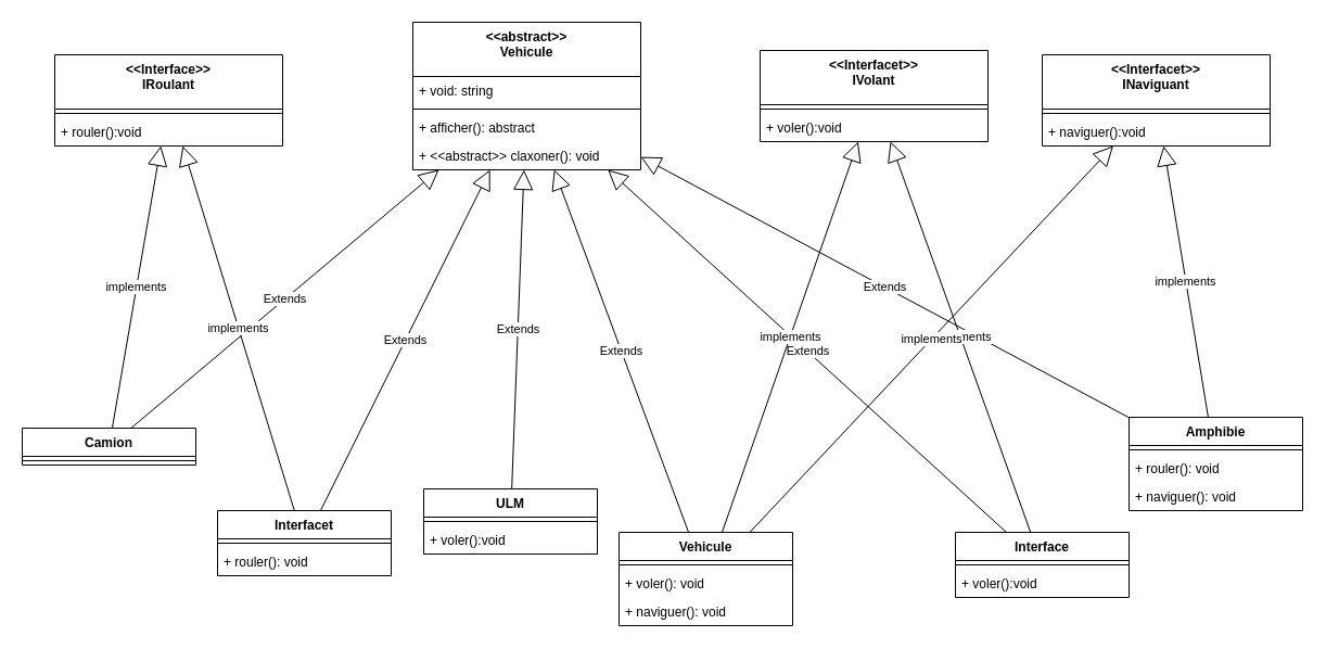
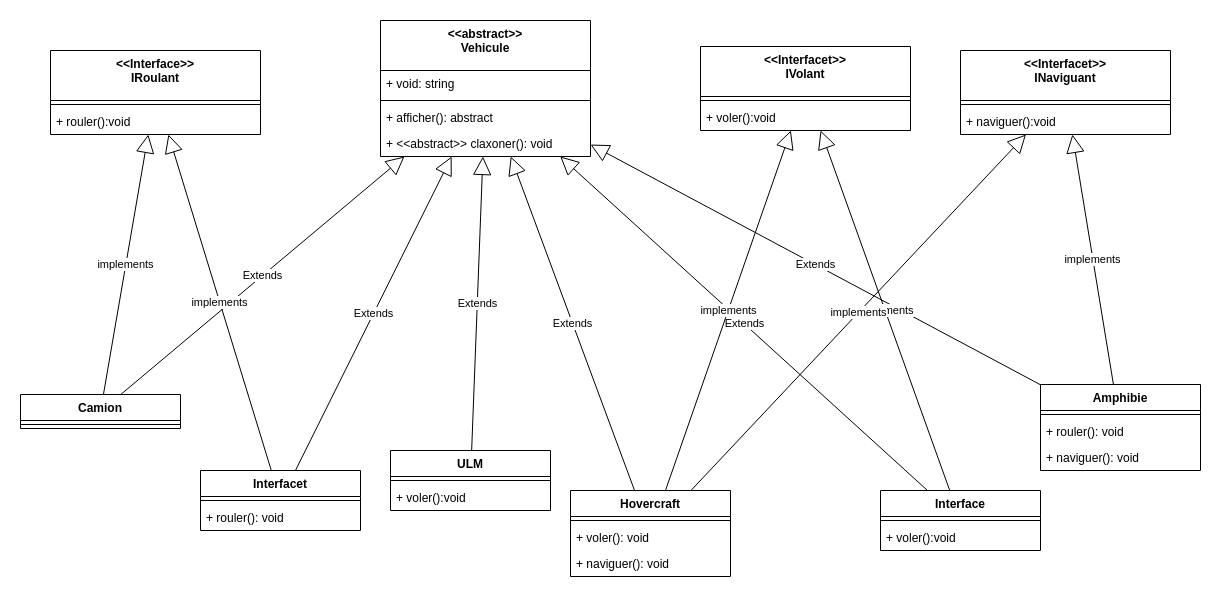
  <mxCell id="0" />
  <mxCell id="1" parent="0" />
  <mxCell id="2" value="Amphibie" style="swimlane;fontStyle=1;align=center;verticalAlign=top;childLayout=stackLayout;horizontal=1;startSize=26;horizontalStack=0;resizeParent=1;resizeParentMax=0;resizeLast=0;collapsible=1;marginBottom=0;" vertex="1" parent="1"><mxGeometry x="1040" y="384" width="160" height="86" as="geometry" /></mxCell>
  <mxCell id="3" value="" style="line;strokeWidth=1;fillColor=none;align=left;verticalAlign=middle;spacingTop=-1;spacingLeft=3;spacingRight=3;rotatable=0;labelPosition=right;points=[];portConstraint=eastwest;strokeColor=inherit;" vertex="1" parent="2"><mxGeometry y="26" width="160" height="8" as="geometry" /></mxCell>
  <mxCell id="4" value="+ rouler(): void" style="text;strokeColor=none;fillColor=none;align=left;verticalAlign=top;spacingLeft=4;spacingRight=4;overflow=hidden;rotatable=0;points=[[0,0.5],[1,0.5]];portConstraint=eastwest;" vertex="1" parent="2"><mxGeometry y="34" width="160" height="26" as="geometry" /></mxCell>
  <mxCell id="5" value="+ naviguer(): void" style="text;strokeColor=none;fillColor=none;align=left;verticalAlign=top;spacingLeft=4;spacingRight=4;overflow=hidden;rotatable=0;points=[[0,0.5],[1,0.5]];portConstraint=eastwest;" vertex="1" parent="2"><mxGeometry y="60" width="160" height="26" as="geometry" /></mxCell>
  <mxCell id="6" value="Interface" style="swimlane;fontStyle=1;align=center;verticalAlign=top;childLayout=stackLayout;horizontal=1;startSize=26;horizontalStack=0;resizeParent=1;resizeParentMax=0;resizeLast=0;collapsible=1;marginBottom=0;" vertex="1" parent="1"><mxGeometry x="880" y="490" width="160" height="60" as="geometry" /></mxCell>
  <mxCell id="7" value="" style="line;strokeWidth=1;fillColor=none;align=left;verticalAlign=middle;spacingTop=-1;spacingLeft=3;spacingRight=3;rotatable=0;labelPosition=right;points=[];portConstraint=eastwest;strokeColor=inherit;" vertex="1" parent="6"><mxGeometry y="26" width="160" height="8" as="geometry" /></mxCell>
  <mxCell id="8" value="+ voler():void" style="text;strokeColor=none;fillColor=none;align=left;verticalAlign=top;spacingLeft=4;spacingRight=4;overflow=hidden;rotatable=0;points=[[0,0.5],[1,0.5]];portConstraint=eastwest;" vertex="1" parent="6"><mxGeometry y="34" width="160" height="26" as="geometry" /></mxCell>
  <mxCell id="9" value="Camion" style="swimlane;fontStyle=1;align=center;verticalAlign=top;childLayout=stackLayout;horizontal=1;startSize=26;horizontalStack=0;resizeParent=1;resizeParentMax=0;resizeLast=0;collapsible=1;marginBottom=0;" vertex="1" parent="1"><mxGeometry x="20" y="394" width="160" height="34" as="geometry" /></mxCell>
  <mxCell id="10" value="" style="line;strokeWidth=1;fillColor=none;align=left;verticalAlign=middle;spacingTop=-1;spacingLeft=3;spacingRight=3;rotatable=0;labelPosition=right;points=[];portConstraint=eastwest;strokeColor=inherit;" vertex="1" parent="9"><mxGeometry y="26" width="160" height="8" as="geometry" /></mxCell>
  <mxCell id="11" value="ULM" style="swimlane;fontStyle=1;align=center;verticalAlign=top;childLayout=stackLayout;horizontal=1;startSize=26;horizontalStack=0;resizeParent=1;resizeParentMax=0;resizeLast=0;collapsible=1;marginBottom=0;" vertex="1" parent="1"><mxGeometry x="390" y="450" width="160" height="60" as="geometry" /></mxCell>
  <mxCell id="12" value="" style="line;strokeWidth=1;fillColor=none;align=left;verticalAlign=middle;spacingTop=-1;spacingLeft=3;spacingRight=3;rotatable=0;labelPosition=right;points=[];portConstraint=eastwest;strokeColor=inherit;" vertex="1" parent="11"><mxGeometry y="26" width="160" height="8" as="geometry" /></mxCell>
  <mxCell id="13" value="+ voler():void" style="text;strokeColor=none;fillColor=none;align=left;verticalAlign=top;spacingLeft=4;spacingRight=4;overflow=hidden;rotatable=0;points=[[0,0.5],[1,0.5]];portConstraint=eastwest;" vertex="1" parent="11"><mxGeometry y="34" width="160" height="26" as="geometry" /></mxCell>
  <mxCell id="14" value="Interfacet" style="swimlane;fontStyle=1;align=center;verticalAlign=top;childLayout=stackLayout;horizontal=1;startSize=26;horizontalStack=0;resizeParent=1;resizeParentMax=0;resizeLast=0;collapsible=1;marginBottom=0;" vertex="1" parent="1"><mxGeometry x="200" y="470" width="160" height="60" as="geometry" /></mxCell>
  <mxCell id="15" value="" style="line;strokeWidth=1;fillColor=none;align=left;verticalAlign=middle;spacingTop=-1;spacingLeft=3;spacingRight=3;rotatable=0;labelPosition=right;points=[];portConstraint=eastwest;strokeColor=inherit;" vertex="1" parent="14"><mxGeometry y="26" width="160" height="8" as="geometry" /></mxCell>
  <mxCell id="16" value="+ rouler(): void" style="text;strokeColor=none;fillColor=none;align=left;verticalAlign=top;spacingLeft=4;spacingRight=4;overflow=hidden;rotatable=0;points=[[0,0.5],[1,0.5]];portConstraint=eastwest;" vertex="1" parent="14"><mxGeometry y="34" width="160" height="26" as="geometry" /></mxCell>
- <mxCell id="17" value="Vehicule" style="swimlane;fontStyle=1;align=center;verticalAlign=top;childLayout=stackLayout;horizontal=1;startSize=26;horizontalStack=0;resizeParent=1;resizeParentMax=0;resizeLast=0;collapsible=1;marginBottom=0;" vertex="1" parent="1"><mxGeometry x="570" y="490" width="160" height="86" as="geometry" /></mxCell>
+ <mxCell id="17" value="Hovercraft" style="swimlane;fontStyle=1;align=center;verticalAlign=top;childLayout=stackLayout;horizontal=1;startSize=26;horizontalStack=0;resizeParent=1;resizeParentMax=0;resizeLast=0;collapsible=1;marginBottom=0;" vertex="1" parent="1"><mxGeometry x="570" y="490" width="160" height="86" as="geometry" /></mxCell>
  <mxCell id="18" value="" style="line;strokeWidth=1;fillColor=none;align=left;verticalAlign=middle;spacingTop=-1;spacingLeft=3;spacingRight=3;rotatable=0;labelPosition=right;points=[];portConstraint=eastwest;strokeColor=inherit;" vertex="1" parent="17"><mxGeometry y="26" width="160" height="8" as="geometry" /></mxCell>
  <mxCell id="19" value="+ voler(): void" style="text;strokeColor=none;fillColor=none;align=left;verticalAlign=top;spacingLeft=4;spacingRight=4;overflow=hidden;rotatable=0;points=[[0,0.5],[1,0.5]];portConstraint=eastwest;" vertex="1" parent="17"><mxGeometry y="34" width="160" height="26" as="geometry" /></mxCell>
  <mxCell id="20" value="+ naviguer(): void" style="text;strokeColor=none;fillColor=none;align=left;verticalAlign=top;spacingLeft=4;spacingRight=4;overflow=hidden;rotatable=0;points=[[0,0.5],[1,0.5]];portConstraint=eastwest;" vertex="1" parent="17"><mxGeometry y="60" width="160" height="26" as="geometry" /></mxCell>
  <mxCell id="21" value="Extends" style="endArrow=block;endSize=16;endFill=0;html=1;" edge="1" parent="1" source="9" target="27"><mxGeometry width="160" relative="1" as="geometry"><mxPoint x="520" y="400" as="sourcePoint" /><mxPoint x="335.537" y="234" as="targetPoint" /></mxGeometry></mxCell>
  <mxCell id="22" value="Extends" style="endArrow=block;endSize=16;endFill=0;html=1;" edge="1" parent="1" source="14" target="27"><mxGeometry width="160" relative="1" as="geometry"><mxPoint x="162.174" y="404" as="sourcePoint" /><mxPoint x="380.377" y="234" as="targetPoint" /></mxGeometry></mxCell>
  <mxCell id="23" value="Extends" style="endArrow=block;endSize=16;endFill=0;html=1;" edge="1" parent="1" source="11" target="27"><mxGeometry width="160" relative="1" as="geometry"><mxPoint x="306.154" y="480" as="sourcePoint" /><mxPoint x="412.215" y="234" as="targetPoint" /></mxGeometry></mxCell>
  <mxCell id="24" value="Extends" style="endArrow=block;endSize=16;endFill=0;html=1;" edge="1" parent="1" source="6" target="27"><mxGeometry width="160" relative="1" as="geometry"><mxPoint x="473.75" y="460" as="sourcePoint" /><mxPoint x="473.945" y="234" as="targetPoint" /></mxGeometry></mxCell>
  <mxCell id="25" value="Extends" style="endArrow=block;endSize=16;endFill=0;html=1;" edge="1" parent="1" source="2" target="27"><mxGeometry width="160" relative="1" as="geometry"><mxPoint x="602.857" y="360" as="sourcePoint" /><mxPoint x="480" y="213.833" as="targetPoint" /></mxGeometry></mxCell>
  <mxCell id="26" value="Extends" style="endArrow=block;endSize=16;endFill=0;html=1;" edge="1" parent="1" source="17" target="27"><mxGeometry width="160" relative="1" as="geometry"><mxPoint x="800" y="392.244" as="sourcePoint" /><mxPoint x="437.037" y="234" as="targetPoint" /></mxGeometry></mxCell>
  <mxCell id="27" value="&lt;&lt;abstract&gt;&gt;&#10;Vehicule" style="swimlane;fontStyle=1;align=center;verticalAlign=top;childLayout=stackLayout;horizontal=1;startSize=50;horizontalStack=0;resizeParent=1;resizeParentMax=0;resizeLast=0;collapsible=1;marginBottom=0;" vertex="1" parent="1"><mxGeometry x="380" y="20" width="210" height="136" as="geometry" /></mxCell>
  <mxCell id="28" value="+ void: string" style="text;strokeColor=none;fillColor=none;align=left;verticalAlign=top;spacingLeft=4;spacingRight=4;overflow=hidden;rotatable=0;points=[[0,0.5],[1,0.5]];portConstraint=eastwest;" vertex="1" parent="27"><mxGeometry y="50" width="210" height="26" as="geometry" /></mxCell>
  <mxCell id="29" value="" style="line;strokeWidth=1;fillColor=none;align=left;verticalAlign=middle;spacingTop=-1;spacingLeft=3;spacingRight=3;rotatable=0;labelPosition=right;points=[];portConstraint=eastwest;strokeColor=inherit;" vertex="1" parent="27"><mxGeometry y="76" width="210" height="8" as="geometry" /></mxCell>
  <mxCell id="30" value="+ afficher(): abstract" style="text;strokeColor=none;fillColor=none;align=left;verticalAlign=top;spacingLeft=4;spacingRight=4;overflow=hidden;rotatable=0;points=[[0,0.5],[1,0.5]];portConstraint=eastwest;" vertex="1" parent="27"><mxGeometry y="84" width="210" height="26" as="geometry" /></mxCell>
  <mxCell id="31" value="+ &lt;&lt;abstract&gt;&gt; claxoner(): void" style="text;strokeColor=none;fillColor=none;align=left;verticalAlign=top;spacingLeft=4;spacingRight=4;overflow=hidden;rotatable=0;points=[[0,0.5],[1,0.5]];portConstraint=eastwest;" vertex="1" parent="27"><mxGeometry y="110" width="210" height="26" as="geometry" /></mxCell>
  <mxCell id="32" value="&lt;&lt;Interface&gt;&gt;&#10;IRoulant" style="swimlane;fontStyle=1;align=center;verticalAlign=top;childLayout=stackLayout;horizontal=1;startSize=50;horizontalStack=0;resizeParent=1;resizeParentMax=0;resizeLast=0;collapsible=1;marginBottom=0;" vertex="1" parent="1"><mxGeometry x="50" y="50" width="210" height="84" as="geometry" /></mxCell>
  <mxCell id="33" value="" style="line;strokeWidth=1;fillColor=none;align=left;verticalAlign=middle;spacingTop=-1;spacingLeft=3;spacingRight=3;rotatable=0;labelPosition=right;points=[];portConstraint=eastwest;strokeColor=inherit;" vertex="1" parent="32"><mxGeometry y="50" width="210" height="8" as="geometry" /></mxCell>
  <mxCell id="34" value="+ rouler():void" style="text;strokeColor=none;fillColor=none;align=left;verticalAlign=top;spacingLeft=4;spacingRight=4;overflow=hidden;rotatable=0;points=[[0,0.5],[1,0.5]];portConstraint=eastwest;" vertex="1" parent="32"><mxGeometry y="58" width="210" height="26" as="geometry" /></mxCell>
  <mxCell id="35" value="&lt;&lt;Interfacet&gt;&gt;&#10;IVolant" style="swimlane;fontStyle=1;align=center;verticalAlign=top;childLayout=stackLayout;horizontal=1;startSize=50;horizontalStack=0;resizeParent=1;resizeParentMax=0;resizeLast=0;collapsible=1;marginBottom=0;" vertex="1" parent="1"><mxGeometry x="700" y="46" width="210" height="84" as="geometry" /></mxCell>
  <mxCell id="36" value="" style="line;strokeWidth=1;fillColor=none;align=left;verticalAlign=middle;spacingTop=-1;spacingLeft=3;spacingRight=3;rotatable=0;labelPosition=right;points=[];portConstraint=eastwest;strokeColor=inherit;" vertex="1" parent="35"><mxGeometry y="50" width="210" height="8" as="geometry" /></mxCell>
  <mxCell id="37" value="+ voler():void" style="text;strokeColor=none;fillColor=none;align=left;verticalAlign=top;spacingLeft=4;spacingRight=4;overflow=hidden;rotatable=0;points=[[0,0.5],[1,0.5]];portConstraint=eastwest;" vertex="1" parent="35"><mxGeometry y="58" width="210" height="26" as="geometry" /></mxCell>
  <mxCell id="38" value="&lt;&lt;Interfacet&gt;&gt;&#10;INaviguant" style="swimlane;fontStyle=1;align=center;verticalAlign=top;childLayout=stackLayout;horizontal=1;startSize=50;horizontalStack=0;resizeParent=1;resizeParentMax=0;resizeLast=0;collapsible=1;marginBottom=0;" vertex="1" parent="1"><mxGeometry x="960" y="50" width="210" height="84" as="geometry" /></mxCell>
  <mxCell id="39" value="" style="line;strokeWidth=1;fillColor=none;align=left;verticalAlign=middle;spacingTop=-1;spacingLeft=3;spacingRight=3;rotatable=0;labelPosition=right;points=[];portConstraint=eastwest;strokeColor=inherit;" vertex="1" parent="38"><mxGeometry y="50" width="210" height="8" as="geometry" /></mxCell>
  <mxCell id="40" value="+ naviguer():void" style="text;strokeColor=none;fillColor=none;align=left;verticalAlign=top;spacingLeft=4;spacingRight=4;overflow=hidden;rotatable=0;points=[[0,0.5],[1,0.5]];portConstraint=eastwest;" vertex="1" parent="38"><mxGeometry y="58" width="210" height="26" as="geometry" /></mxCell>
  <mxCell id="41" value="implements" style="endArrow=block;endSize=16;endFill=0;html=1;" edge="1" parent="1" source="9" target="32"><mxGeometry width="160" relative="1" as="geometry"><mxPoint x="130.263" y="404" as="sourcePoint" /><mxPoint x="413.947" y="166" as="targetPoint" /></mxGeometry></mxCell>
  <mxCell id="42" value="implements" style="endArrow=block;endSize=16;endFill=0;html=1;" edge="1" parent="1" source="14" target="32"><mxGeometry width="160" relative="1" as="geometry"><mxPoint x="112.931" y="404" as="sourcePoint" /><mxPoint x="157.759" y="144" as="targetPoint" /></mxGeometry></mxCell>
  <mxCell id="43" value="implements" style="endArrow=block;endSize=16;endFill=0;html=1;" edge="1" parent="1" source="6" target="35"><mxGeometry width="160" relative="1" as="geometry"><mxPoint x="280.809" y="480" as="sourcePoint" /><mxPoint x="177.868" y="144" as="targetPoint" /></mxGeometry></mxCell>
  <mxCell id="44" value="implements" style="endArrow=block;endSize=16;endFill=0;html=1;" edge="1" parent="1" source="17" target="35"><mxGeometry width="160" relative="1" as="geometry"><mxPoint x="729.135" y="380" as="sourcePoint" /><mxPoint x="802.212" y="140" as="targetPoint" /></mxGeometry></mxCell>
  <mxCell id="45" value="implements" style="endArrow=block;endSize=16;endFill=0;html=1;" edge="1" parent="1" source="17" target="38"><mxGeometry width="160" relative="1" as="geometry"><mxPoint x="674.978" y="500" as="sourcePoint" /><mxPoint x="800.371" y="140" as="targetPoint" /></mxGeometry></mxCell>
  <mxCell id="46" value="implements" style="endArrow=block;endSize=16;endFill=0;html=1;" edge="1" parent="1" source="2" target="38"><mxGeometry width="160" relative="1" as="geometry"><mxPoint x="700.465" y="500" as="sourcePoint" /><mxPoint x="1035.476" y="144" as="targetPoint" /></mxGeometry></mxCell>
